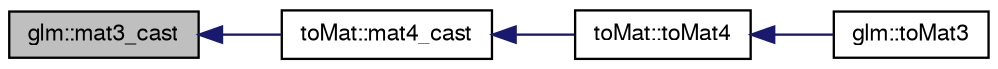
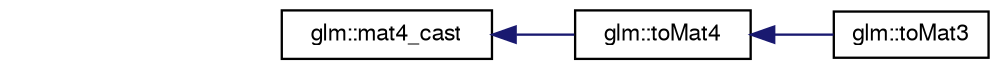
  digraph {
    rankdir=LR
    node [color=black fontname=FreeSans fontsize=10 shape=record]
    edge [color=midnightblue dir=back fontname=FreeSans fontsize=10 labelfontname=FreeSans labelfontsize=10 style=solid]
-   n1 [fillcolor=grey75 fontcolor=black height=0.2 label="glm::mat3_cast" style=filled width=0.4]
-   n2 [height=0.2 label="toMat::mat4_cast" width=0.4]
-   n3 [height=0.2 label="toMat::toMat4" width=0.4]
+   n2 [height=0.2 label="glm::mat4_cast" width=0.4]
+   n3 [height=0.2 label="glm::toMat4" width=0.4]
    n4 [height=0.2 label="glm::toMat3" width=0.4]
-   n1 -> n2
    n2 -> n3
    n3 -> n4
  }
